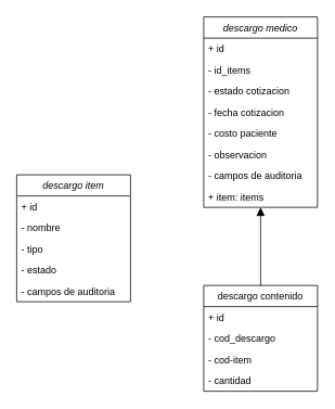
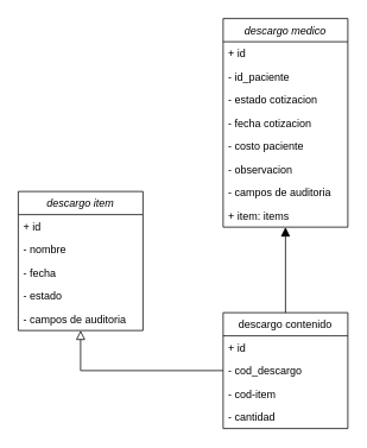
  <mxCell id="0" />
  <mxCell id="1" parent="0" />
  <mxCell id="2" style="edgeStyle=orthogonalEdgeStyle;rounded=0;orthogonalLoop=1;jettySize=auto;html=1;endArrow=block;endFill=1;strokeWidth=1;endSize=8;startSize=8;" parent="1" source="19" target="10" edge="1"><mxGeometry relative="1" as="geometry"><mxPoint x="320" y="210" as="targetPoint" /></mxGeometry></mxCell>
+ <mxCell id="3" style="edgeStyle=orthogonalEdgeStyle;rounded=0;orthogonalLoop=1;jettySize=auto;html=1;startSize=8;endArrow=block;endFill=0;endSize=8;strokeWidth=1;" parent="1" source="21" target="4" edge="1"><mxGeometry relative="1" as="geometry" /></mxCell>
  <mxCell id="4" value="descargo item" style="swimlane;fontStyle=2;childLayout=stackLayout;horizontal=1;startSize=26;fillColor=none;horizontalStack=0;resizeParent=1;resizeParentMax=0;resizeLast=0;collapsible=1;marginBottom=0;" parent="1" vertex="1"><mxGeometry x="20" y="214" width="140" height="156" as="geometry" /></mxCell>
  <mxCell id="5" value="+ id" style="text;strokeColor=none;fillColor=none;align=left;verticalAlign=top;spacingLeft=4;spacingRight=4;overflow=hidden;rotatable=0;points=[[0,0.5],[1,0.5]];portConstraint=eastwest;" parent="4" vertex="1"><mxGeometry y="26" width="140" height="26" as="geometry" /></mxCell>
  <mxCell id="6" value="- nombre" style="text;strokeColor=none;fillColor=none;align=left;verticalAlign=top;spacingLeft=4;spacingRight=4;overflow=hidden;rotatable=0;points=[[0,0.5],[1,0.5]];portConstraint=eastwest;" parent="4" vertex="1"><mxGeometry y="52" width="140" height="26" as="geometry" /></mxCell>
- <mxCell id="7" value="- tipo" style="text;strokeColor=none;fillColor=none;align=left;verticalAlign=top;spacingLeft=4;spacingRight=4;overflow=hidden;rotatable=0;points=[[0,0.5],[1,0.5]];portConstraint=eastwest;" parent="4" vertex="1"><mxGeometry y="78" width="140" height="26" as="geometry" /></mxCell>
+ <mxCell id="7" value="- fecha" style="text;strokeColor=none;fillColor=none;align=left;verticalAlign=top;spacingLeft=4;spacingRight=4;overflow=hidden;rotatable=0;points=[[0,0.5],[1,0.5]];portConstraint=eastwest;" parent="4" vertex="1"><mxGeometry y="78" width="140" height="26" as="geometry" /></mxCell>
  <mxCell id="8" value="- estado" style="text;strokeColor=none;fillColor=none;align=left;verticalAlign=top;spacingLeft=4;spacingRight=4;overflow=hidden;rotatable=0;points=[[0,0.5],[1,0.5]];portConstraint=eastwest;" parent="4" vertex="1"><mxGeometry y="104" width="140" height="26" as="geometry" /></mxCell>
  <mxCell id="9" value="- campos de auditoria" style="text;strokeColor=none;fillColor=none;align=left;verticalAlign=top;spacingLeft=4;spacingRight=4;overflow=hidden;rotatable=0;points=[[0,0.5],[1,0.5]];portConstraint=eastwest;" parent="4" vertex="1"><mxGeometry y="130" width="140" height="26" as="geometry" /></mxCell>
  <mxCell id="10" value="descargo medico" style="swimlane;fontStyle=2;childLayout=stackLayout;horizontal=1;startSize=26;fillColor=none;horizontalStack=0;resizeParent=1;resizeParentMax=0;resizeLast=0;collapsible=1;marginBottom=0;" parent="1" vertex="1"><mxGeometry x="250" y="20" width="140" height="234" as="geometry" /></mxCell>
  <mxCell id="11" value="+ id" style="text;strokeColor=none;fillColor=none;align=left;verticalAlign=top;spacingLeft=4;spacingRight=4;overflow=hidden;rotatable=0;points=[[0,0.5],[1,0.5]];portConstraint=eastwest;" parent="10" vertex="1"><mxGeometry y="26" width="140" height="26" as="geometry" /></mxCell>
- <mxCell id="12" value="- id_items" style="text;strokeColor=none;fillColor=none;align=left;verticalAlign=top;spacingLeft=4;spacingRight=4;overflow=hidden;rotatable=0;points=[[0,0.5],[1,0.5]];portConstraint=eastwest;" parent="10" vertex="1"><mxGeometry y="52" width="140" height="26" as="geometry" /></mxCell>
+ <mxCell id="12" value="- id_paciente" style="text;strokeColor=none;fillColor=none;align=left;verticalAlign=top;spacingLeft=4;spacingRight=4;overflow=hidden;rotatable=0;points=[[0,0.5],[1,0.5]];portConstraint=eastwest;" parent="10" vertex="1"><mxGeometry y="52" width="140" height="26" as="geometry" /></mxCell>
  <mxCell id="13" value="- estado cotizacion" style="text;strokeColor=none;fillColor=none;align=left;verticalAlign=top;spacingLeft=4;spacingRight=4;overflow=hidden;rotatable=0;points=[[0,0.5],[1,0.5]];portConstraint=eastwest;" parent="10" vertex="1"><mxGeometry y="78" width="140" height="26" as="geometry" /></mxCell>
  <mxCell id="14" value="- fecha cotizacion" style="text;strokeColor=none;fillColor=none;align=left;verticalAlign=top;spacingLeft=4;spacingRight=4;overflow=hidden;rotatable=0;points=[[0,0.5],[1,0.5]];portConstraint=eastwest;" parent="10" vertex="1"><mxGeometry y="104" width="140" height="26" as="geometry" /></mxCell>
  <mxCell id="15" value="- costo paciente" style="text;strokeColor=none;fillColor=none;align=left;verticalAlign=top;spacingLeft=4;spacingRight=4;overflow=hidden;rotatable=0;points=[[0,0.5],[1,0.5]];portConstraint=eastwest;" parent="10" vertex="1"><mxGeometry y="130" width="140" height="26" as="geometry" /></mxCell>
  <mxCell id="16" value="- observacion" style="text;strokeColor=none;fillColor=none;align=left;verticalAlign=top;spacingLeft=4;spacingRight=4;overflow=hidden;rotatable=0;points=[[0,0.5],[1,0.5]];portConstraint=eastwest;" parent="10" vertex="1"><mxGeometry y="156" width="140" height="26" as="geometry" /></mxCell>
  <mxCell id="17" value="- campos de auditoria" style="text;strokeColor=none;fillColor=none;align=left;verticalAlign=top;spacingLeft=4;spacingRight=4;overflow=hidden;rotatable=0;points=[[0,0.5],[1,0.5]];portConstraint=eastwest;" parent="10" vertex="1"><mxGeometry y="182" width="140" height="26" as="geometry" /></mxCell>
  <mxCell id="18" value="+ item: items" style="text;strokeColor=none;fillColor=none;align=left;verticalAlign=top;spacingLeft=4;spacingRight=4;overflow=hidden;rotatable=0;points=[[0,0.5],[1,0.5]];portConstraint=eastwest;" parent="10" vertex="1"><mxGeometry y="208" width="140" height="26" as="geometry" /></mxCell>
  <mxCell id="19" value="descargo contenido" style="swimlane;fontStyle=0;childLayout=stackLayout;horizontal=1;startSize=26;fillColor=none;horizontalStack=0;resizeParent=1;resizeParentMax=0;resizeLast=0;collapsible=1;marginBottom=0;" parent="1" vertex="1"><mxGeometry x="250" y="350" width="140" height="130" as="geometry" /></mxCell>
  <mxCell id="20" value="+ id" style="text;strokeColor=none;fillColor=none;align=left;verticalAlign=top;spacingLeft=4;spacingRight=4;overflow=hidden;rotatable=0;points=[[0,0.5],[1,0.5]];portConstraint=eastwest;" parent="19" vertex="1"><mxGeometry y="26" width="140" height="26" as="geometry" /></mxCell>
  <mxCell id="21" value="- cod_descargo" style="text;strokeColor=none;fillColor=none;align=left;verticalAlign=top;spacingLeft=4;spacingRight=4;overflow=hidden;rotatable=0;points=[[0,0.5],[1,0.5]];portConstraint=eastwest;" parent="19" vertex="1"><mxGeometry y="52" width="140" height="26" as="geometry" /></mxCell>
  <mxCell id="22" value="- cod-item" style="text;strokeColor=none;fillColor=none;align=left;verticalAlign=top;spacingLeft=4;spacingRight=4;overflow=hidden;rotatable=0;points=[[0,0.5],[1,0.5]];portConstraint=eastwest;" parent="19" vertex="1"><mxGeometry y="78" width="140" height="26" as="geometry" /></mxCell>
  <mxCell id="23" value="- cantidad" style="text;strokeColor=none;fillColor=none;align=left;verticalAlign=top;spacingLeft=4;spacingRight=4;overflow=hidden;rotatable=0;points=[[0,0.5],[1,0.5]];portConstraint=eastwest;" parent="19" vertex="1"><mxGeometry y="104" width="140" height="26" as="geometry" /></mxCell>
